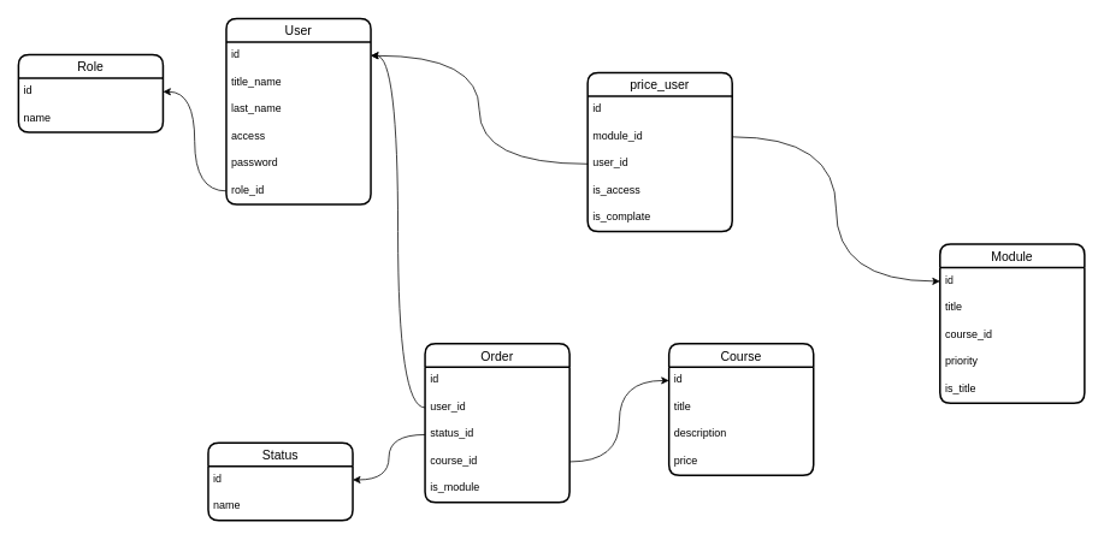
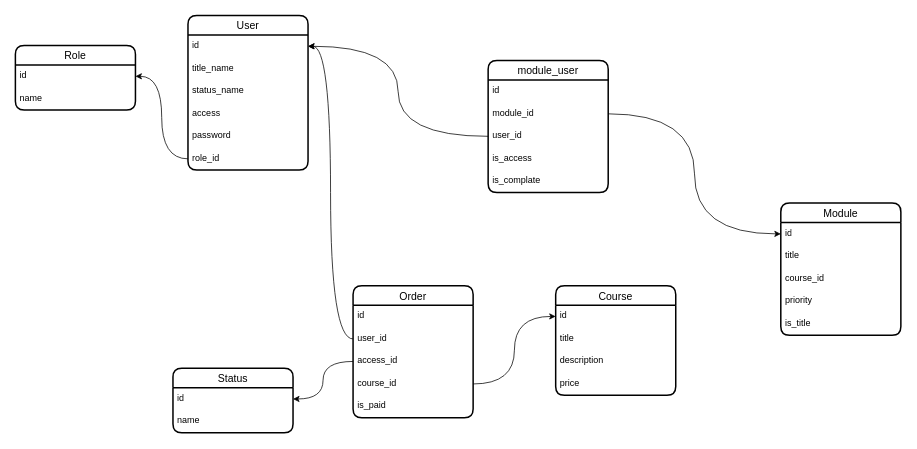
  <mxCell id="0" />
  <mxCell id="1" parent="0" />
  <mxCell id="2" value="User" style="swimlane;fontStyle=0;childLayout=stackLayout;horizontal=1;startSize=26;horizontalStack=0;resizeParent=1;resizeParentMax=0;resizeLast=0;collapsible=1;marginBottom=0;align=center;fontSize=14;strokeWidth=2;rounded=1;shadow=0;glass=0;swimlaneLine=1;" parent="1" vertex="1"><mxGeometry x="250" y="20" width="160" height="206" as="geometry" /></mxCell>
  <mxCell id="3" value="id" style="text;strokeColor=none;fillColor=none;spacingLeft=4;spacingRight=4;overflow=hidden;rotatable=0;points=[[0,0.5],[1,0.5]];portConstraint=eastwest;fontSize=12;whiteSpace=wrap;html=1;" parent="2" vertex="1"><mxGeometry y="26" width="160" height="30" as="geometry" /></mxCell>
  <mxCell id="4" value="title_name" style="text;strokeColor=none;fillColor=none;spacingLeft=4;spacingRight=4;overflow=hidden;rotatable=0;points=[[0,0.5],[1,0.5]];portConstraint=eastwest;fontSize=12;whiteSpace=wrap;html=1;" parent="2" vertex="1"><mxGeometry y="56" width="160" height="30" as="geometry" /></mxCell>
- <mxCell id="5" value="last_name" style="text;strokeColor=none;fillColor=none;spacingLeft=4;spacingRight=4;overflow=hidden;rotatable=0;points=[[0,0.5],[1,0.5]];portConstraint=eastwest;fontSize=12;whiteSpace=wrap;html=1;" parent="2" vertex="1"><mxGeometry y="86" width="160" height="30" as="geometry" /></mxCell>
+ <mxCell id="5" value="status_name" style="text;strokeColor=none;fillColor=none;spacingLeft=4;spacingRight=4;overflow=hidden;rotatable=0;points=[[0,0.5],[1,0.5]];portConstraint=eastwest;fontSize=12;whiteSpace=wrap;html=1;" parent="2" vertex="1"><mxGeometry y="86" width="160" height="30" as="geometry" /></mxCell>
  <mxCell id="6" value="access" style="text;strokeColor=none;fillColor=none;spacingLeft=4;spacingRight=4;overflow=hidden;rotatable=0;points=[[0,0.5],[1,0.5]];portConstraint=eastwest;fontSize=12;whiteSpace=wrap;html=1;" parent="2" vertex="1"><mxGeometry y="116" width="160" height="30" as="geometry" /></mxCell>
  <mxCell id="7" value="password" style="text;strokeColor=none;fillColor=none;spacingLeft=4;spacingRight=4;overflow=hidden;rotatable=0;points=[[0,0.5],[1,0.5]];portConstraint=eastwest;fontSize=12;whiteSpace=wrap;html=1;" parent="2" vertex="1"><mxGeometry y="146" width="160" height="30" as="geometry" /></mxCell>
  <mxCell id="8" value="role_id" style="text;strokeColor=none;fillColor=none;spacingLeft=4;spacingRight=4;overflow=hidden;rotatable=0;points=[[0,0.5],[1,0.5]];portConstraint=eastwest;fontSize=12;whiteSpace=wrap;html=1;" parent="2" vertex="1"><mxGeometry y="176" width="160" height="30" as="geometry" /></mxCell>
  <mxCell id="9" value="Role" style="swimlane;fontStyle=0;childLayout=stackLayout;horizontal=1;startSize=26;horizontalStack=0;resizeParent=1;resizeParentMax=0;resizeLast=0;collapsible=1;marginBottom=0;align=center;fontSize=14;strokeWidth=2;rounded=1;shadow=0;glass=0;swimlaneLine=1;" parent="1" vertex="1"><mxGeometry x="20" y="60" width="160" height="86" as="geometry" /></mxCell>
  <mxCell id="10" value="id" style="text;strokeColor=none;fillColor=none;spacingLeft=4;spacingRight=4;overflow=hidden;rotatable=0;points=[[0,0.5],[1,0.5]];portConstraint=eastwest;fontSize=12;whiteSpace=wrap;html=1;" parent="9" vertex="1"><mxGeometry y="26" width="160" height="30" as="geometry" /></mxCell>
  <mxCell id="11" value="name" style="text;strokeColor=none;fillColor=none;spacingLeft=4;spacingRight=4;overflow=hidden;rotatable=0;points=[[0,0.5],[1,0.5]];portConstraint=eastwest;fontSize=12;whiteSpace=wrap;html=1;" parent="9" vertex="1"><mxGeometry y="56" width="160" height="30" as="geometry" /></mxCell>
  <mxCell id="12" style="edgeStyle=orthogonalEdgeStyle;rounded=0;orthogonalLoop=1;jettySize=auto;html=1;entryX=1;entryY=0.5;entryDx=0;entryDy=0;curved=1;" parent="1" source="8" target="10" edge="1"><mxGeometry relative="1" as="geometry" /></mxCell>
  <mxCell id="13" value="Course" style="swimlane;fontStyle=0;childLayout=stackLayout;horizontal=1;startSize=26;horizontalStack=0;resizeParent=1;resizeParentMax=0;resizeLast=0;collapsible=1;marginBottom=0;align=center;fontSize=14;strokeWidth=2;rounded=1;shadow=0;glass=0;swimlaneLine=1;" parent="1" vertex="1"><mxGeometry x="740" y="380" width="160" height="146" as="geometry"><mxRectangle x="350" y="140" width="90" height="30" as="alternateBounds" /></mxGeometry></mxCell>
  <mxCell id="14" value="id" style="text;strokeColor=none;fillColor=none;spacingLeft=4;spacingRight=4;overflow=hidden;rotatable=0;points=[[0,0.5],[1,0.5]];portConstraint=eastwest;fontSize=12;whiteSpace=wrap;html=1;" parent="13" vertex="1"><mxGeometry y="26" width="160" height="30" as="geometry" /></mxCell>
  <mxCell id="15" value="title" style="text;strokeColor=none;fillColor=none;spacingLeft=4;spacingRight=4;overflow=hidden;rotatable=0;points=[[0,0.5],[1,0.5]];portConstraint=eastwest;fontSize=12;whiteSpace=wrap;html=1;" parent="13" vertex="1"><mxGeometry y="56" width="160" height="30" as="geometry" /></mxCell>
  <mxCell id="16" value="description" style="text;strokeColor=none;fillColor=none;spacingLeft=4;spacingRight=4;overflow=hidden;rotatable=0;points=[[0,0.5],[1,0.5]];portConstraint=eastwest;fontSize=12;whiteSpace=wrap;html=1;" parent="13" vertex="1"><mxGeometry y="86" width="160" height="30" as="geometry" /></mxCell>
  <mxCell id="17" value="price" style="text;strokeColor=none;fillColor=none;spacingLeft=4;spacingRight=4;overflow=hidden;rotatable=0;points=[[0,0.5],[1,0.5]];portConstraint=eastwest;fontSize=12;whiteSpace=wrap;html=1;" parent="13" vertex="1"><mxGeometry y="116" width="160" height="30" as="geometry" /></mxCell>
  <mxCell id="18" value="Module" style="swimlane;fontStyle=0;childLayout=stackLayout;horizontal=1;startSize=26;horizontalStack=0;resizeParent=1;resizeParentMax=0;resizeLast=0;collapsible=1;marginBottom=0;align=center;fontSize=14;strokeWidth=2;rounded=1;shadow=0;glass=0;swimlaneLine=1;" parent="1" vertex="1"><mxGeometry x="1040" y="270" width="160" height="176" as="geometry" /></mxCell>
  <mxCell id="19" value="id" style="text;strokeColor=none;fillColor=none;spacingLeft=4;spacingRight=4;overflow=hidden;rotatable=0;points=[[0,0.5],[1,0.5]];portConstraint=eastwest;fontSize=12;whiteSpace=wrap;html=1;" parent="18" vertex="1"><mxGeometry y="26" width="160" height="30" as="geometry" /></mxCell>
  <mxCell id="20" value="title" style="text;strokeColor=none;fillColor=none;spacingLeft=4;spacingRight=4;overflow=hidden;rotatable=0;points=[[0,0.5],[1,0.5]];portConstraint=eastwest;fontSize=12;whiteSpace=wrap;html=1;" parent="18" vertex="1"><mxGeometry y="56" width="160" height="30" as="geometry" /></mxCell>
  <mxCell id="21" value="course_id" style="text;strokeColor=none;fillColor=none;spacingLeft=4;spacingRight=4;overflow=hidden;rotatable=0;points=[[0,0.5],[1,0.5]];portConstraint=eastwest;fontSize=12;whiteSpace=wrap;html=1;" parent="18" vertex="1"><mxGeometry y="86" width="160" height="30" as="geometry" /></mxCell>
  <mxCell id="22" value="priority" style="text;strokeColor=none;fillColor=none;spacingLeft=4;spacingRight=4;overflow=hidden;rotatable=0;points=[[0,0.5],[1,0.5]];portConstraint=eastwest;fontSize=12;whiteSpace=wrap;html=1;" parent="18" vertex="1"><mxGeometry y="116" width="160" height="30" as="geometry" /></mxCell>
  <mxCell id="23" value="is_title" style="text;strokeColor=none;fillColor=none;spacingLeft=4;spacingRight=4;overflow=hidden;rotatable=0;points=[[0,0.5],[1,0.5]];portConstraint=eastwest;fontSize=12;whiteSpace=wrap;html=1;" vertex="1" parent="18"><mxGeometry y="146" width="160" height="30" as="geometry" /></mxCell>
  <mxCell id="24" value="Order" style="swimlane;fontStyle=0;childLayout=stackLayout;horizontal=1;startSize=26;horizontalStack=0;resizeParent=1;resizeParentMax=0;resizeLast=0;collapsible=1;marginBottom=0;align=center;fontSize=14;strokeWidth=2;rounded=1;shadow=0;glass=0;swimlaneLine=1;" vertex="1" parent="1"><mxGeometry x="470" y="380" width="160" height="176" as="geometry" /></mxCell>
  <mxCell id="25" value="id" style="text;strokeColor=none;fillColor=none;spacingLeft=4;spacingRight=4;overflow=hidden;rotatable=0;points=[[0,0.5],[1,0.5]];portConstraint=eastwest;fontSize=12;whiteSpace=wrap;html=1;" vertex="1" parent="24"><mxGeometry y="26" width="160" height="30" as="geometry" /></mxCell>
  <mxCell id="26" value="user_id" style="text;strokeColor=none;fillColor=none;spacingLeft=4;spacingRight=4;overflow=hidden;rotatable=0;points=[[0,0.5],[1,0.5]];portConstraint=eastwest;fontSize=12;whiteSpace=wrap;html=1;" vertex="1" parent="24"><mxGeometry y="56" width="160" height="30" as="geometry" /></mxCell>
- <mxCell id="27" value="status_id" style="text;strokeColor=none;fillColor=none;spacingLeft=4;spacingRight=4;overflow=hidden;rotatable=0;points=[[0,0.5],[1,0.5]];portConstraint=eastwest;fontSize=12;whiteSpace=wrap;html=1;" vertex="1" parent="24"><mxGeometry y="86" width="160" height="30" as="geometry" /></mxCell>
+ <mxCell id="27" value="access_id" style="text;strokeColor=none;fillColor=none;spacingLeft=4;spacingRight=4;overflow=hidden;rotatable=0;points=[[0,0.5],[1,0.5]];portConstraint=eastwest;fontSize=12;whiteSpace=wrap;html=1;" vertex="1" parent="24"><mxGeometry y="86" width="160" height="30" as="geometry" /></mxCell>
  <mxCell id="28" value="course_id" style="text;strokeColor=none;fillColor=none;spacingLeft=4;spacingRight=4;overflow=hidden;rotatable=0;points=[[0,0.5],[1,0.5]];portConstraint=eastwest;fontSize=12;whiteSpace=wrap;html=1;" vertex="1" parent="24"><mxGeometry y="116" width="160" height="30" as="geometry" /></mxCell>
- <mxCell id="29" value="is_module" style="text;strokeColor=none;fillColor=none;spacingLeft=4;spacingRight=4;overflow=hidden;rotatable=0;points=[[0,0.5],[1,0.5]];portConstraint=eastwest;fontSize=12;whiteSpace=wrap;html=1;" vertex="1" parent="24"><mxGeometry y="146" width="160" height="30" as="geometry" /></mxCell>
+ <mxCell id="29" value="is_paid" style="text;strokeColor=none;fillColor=none;spacingLeft=4;spacingRight=4;overflow=hidden;rotatable=0;points=[[0,0.5],[1,0.5]];portConstraint=eastwest;fontSize=12;whiteSpace=wrap;html=1;" vertex="1" parent="24"><mxGeometry y="146" width="160" height="30" as="geometry" /></mxCell>
  <mxCell id="30" style="edgeStyle=orthogonalEdgeStyle;rounded=0;orthogonalLoop=1;jettySize=auto;html=1;entryX=0;entryY=0.5;entryDx=0;entryDy=0;curved=1;" edge="1" parent="1" source="28" target="14"><mxGeometry relative="1" as="geometry" /></mxCell>
  <mxCell id="31" style="edgeStyle=orthogonalEdgeStyle;rounded=0;orthogonalLoop=1;jettySize=auto;html=1;entryX=1;entryY=0.5;entryDx=0;entryDy=0;curved=1;" edge="1" parent="1" source="26" target="3"><mxGeometry relative="1" as="geometry" /></mxCell>
  <mxCell id="32" value="Status" style="swimlane;fontStyle=0;childLayout=stackLayout;horizontal=1;startSize=26;horizontalStack=0;resizeParent=1;resizeParentMax=0;resizeLast=0;collapsible=1;marginBottom=0;align=center;fontSize=14;strokeWidth=2;rounded=1;shadow=0;glass=0;swimlaneLine=1;" vertex="1" parent="1"><mxGeometry x="230" y="490" width="160" height="86" as="geometry" /></mxCell>
  <mxCell id="33" value="id" style="text;strokeColor=none;fillColor=none;spacingLeft=4;spacingRight=4;overflow=hidden;rotatable=0;points=[[0,0.5],[1,0.5]];portConstraint=eastwest;fontSize=12;whiteSpace=wrap;html=1;" vertex="1" parent="32"><mxGeometry y="26" width="160" height="30" as="geometry" /></mxCell>
  <mxCell id="34" value="name" style="text;strokeColor=none;fillColor=none;spacingLeft=4;spacingRight=4;overflow=hidden;rotatable=0;points=[[0,0.5],[1,0.5]];portConstraint=eastwest;fontSize=12;whiteSpace=wrap;html=1;" vertex="1" parent="32"><mxGeometry y="56" width="160" height="30" as="geometry" /></mxCell>
  <mxCell id="35" style="edgeStyle=orthogonalEdgeStyle;rounded=0;orthogonalLoop=1;jettySize=auto;html=1;entryX=1;entryY=0.5;entryDx=0;entryDy=0;curved=1;" edge="1" parent="1" source="27" target="33"><mxGeometry relative="1" as="geometry" /></mxCell>
- <mxCell id="36" value="price_user" style="swimlane;fontStyle=0;childLayout=stackLayout;horizontal=1;startSize=26;horizontalStack=0;resizeParent=1;resizeParentMax=0;resizeLast=0;collapsible=1;marginBottom=0;align=center;fontSize=14;strokeWidth=2;rounded=1;shadow=0;glass=0;swimlaneLine=1;" vertex="1" parent="1"><mxGeometry x="650" y="80" width="160" height="176" as="geometry" /></mxCell>
+ <mxCell id="36" value="module_user" style="swimlane;fontStyle=0;childLayout=stackLayout;horizontal=1;startSize=26;horizontalStack=0;resizeParent=1;resizeParentMax=0;resizeLast=0;collapsible=1;marginBottom=0;align=center;fontSize=14;strokeWidth=2;rounded=1;shadow=0;glass=0;swimlaneLine=1;" vertex="1" parent="1"><mxGeometry x="650" y="80" width="160" height="176" as="geometry" /></mxCell>
  <mxCell id="37" value="id" style="text;strokeColor=none;fillColor=none;spacingLeft=4;spacingRight=4;overflow=hidden;rotatable=0;points=[[0,0.5],[1,0.5]];portConstraint=eastwest;fontSize=12;whiteSpace=wrap;html=1;" vertex="1" parent="36"><mxGeometry y="26" width="160" height="30" as="geometry" /></mxCell>
  <mxCell id="38" value="module_id" style="text;strokeColor=none;fillColor=none;spacingLeft=4;spacingRight=4;overflow=hidden;rotatable=0;points=[[0,0.5],[1,0.5]];portConstraint=eastwest;fontSize=12;whiteSpace=wrap;html=1;" vertex="1" parent="36"><mxGeometry y="56" width="160" height="30" as="geometry" /></mxCell>
  <mxCell id="39" value="user_id" style="text;strokeColor=none;fillColor=none;spacingLeft=4;spacingRight=4;overflow=hidden;rotatable=0;points=[[0,0.5],[1,0.5]];portConstraint=eastwest;fontSize=12;whiteSpace=wrap;html=1;" vertex="1" parent="36"><mxGeometry y="86" width="160" height="30" as="geometry" /></mxCell>
  <mxCell id="40" value="is_access" style="text;strokeColor=none;fillColor=none;spacingLeft=4;spacingRight=4;overflow=hidden;rotatable=0;points=[[0,0.5],[1,0.5]];portConstraint=eastwest;fontSize=12;whiteSpace=wrap;html=1;" vertex="1" parent="36"><mxGeometry y="116" width="160" height="30" as="geometry" /></mxCell>
  <mxCell id="41" value="is_complate" style="text;strokeColor=none;fillColor=none;spacingLeft=4;spacingRight=4;overflow=hidden;rotatable=0;points=[[0,0.5],[1,0.5]];portConstraint=eastwest;fontSize=12;whiteSpace=wrap;html=1;" vertex="1" parent="36"><mxGeometry y="146" width="160" height="30" as="geometry" /></mxCell>
  <mxCell id="42" style="edgeStyle=orthogonalEdgeStyle;rounded=0;orthogonalLoop=1;jettySize=auto;html=1;entryX=0;entryY=0.5;entryDx=0;entryDy=0;curved=1;" edge="1" parent="1" source="38" target="19"><mxGeometry relative="1" as="geometry" /></mxCell>
  <mxCell id="43" style="edgeStyle=orthogonalEdgeStyle;rounded=0;orthogonalLoop=1;jettySize=auto;html=1;entryX=1;entryY=0.5;entryDx=0;entryDy=0;curved=1;" edge="1" parent="1" source="39" target="3"><mxGeometry relative="1" as="geometry" /></mxCell>
